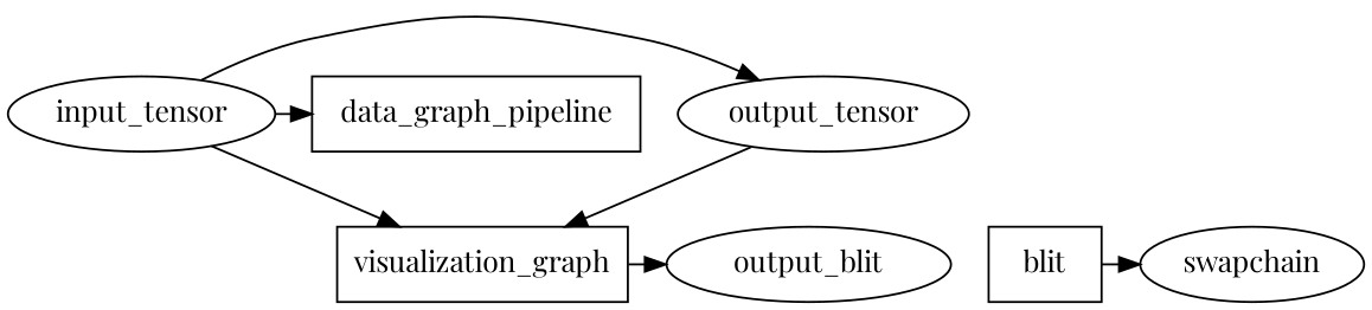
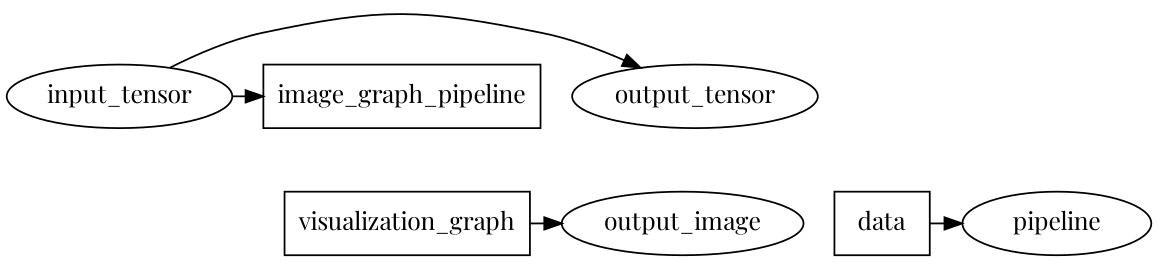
  digraph {
    fontname="Playfair Display"
    node [fontname="Playfair Display" shape=ellipse]
    edge [fontname="Playfair Display"]
    input_tensor
    output_tensor
-   data_graph_pipeline [shape=box]
-   output_image [label=output_blit]
-   swapchain
+   data_graph_pipeline [shape=box label=image_graph_pipeline]
+   output_image
+   swapchain [label=pipeline]
    n6 [label=visualization_graph shape=box]
-   blit [shape=box]
+   blit [shape=box label=data]
    subgraph sub_1 {
      rank=same
      input_tensor
      output_tensor
      data_graph_pipeline
    }
    subgraph sub_2 {
      rank=same
      output_image
      swapchain
      n6
      blit
    }
    input_tensor -> output_tensor
    input_tensor -> data_graph_pipeline
-   input_tensor -> n6
-   output_tensor -> n6
    n6 -> output_image
    blit -> swapchain
  }
